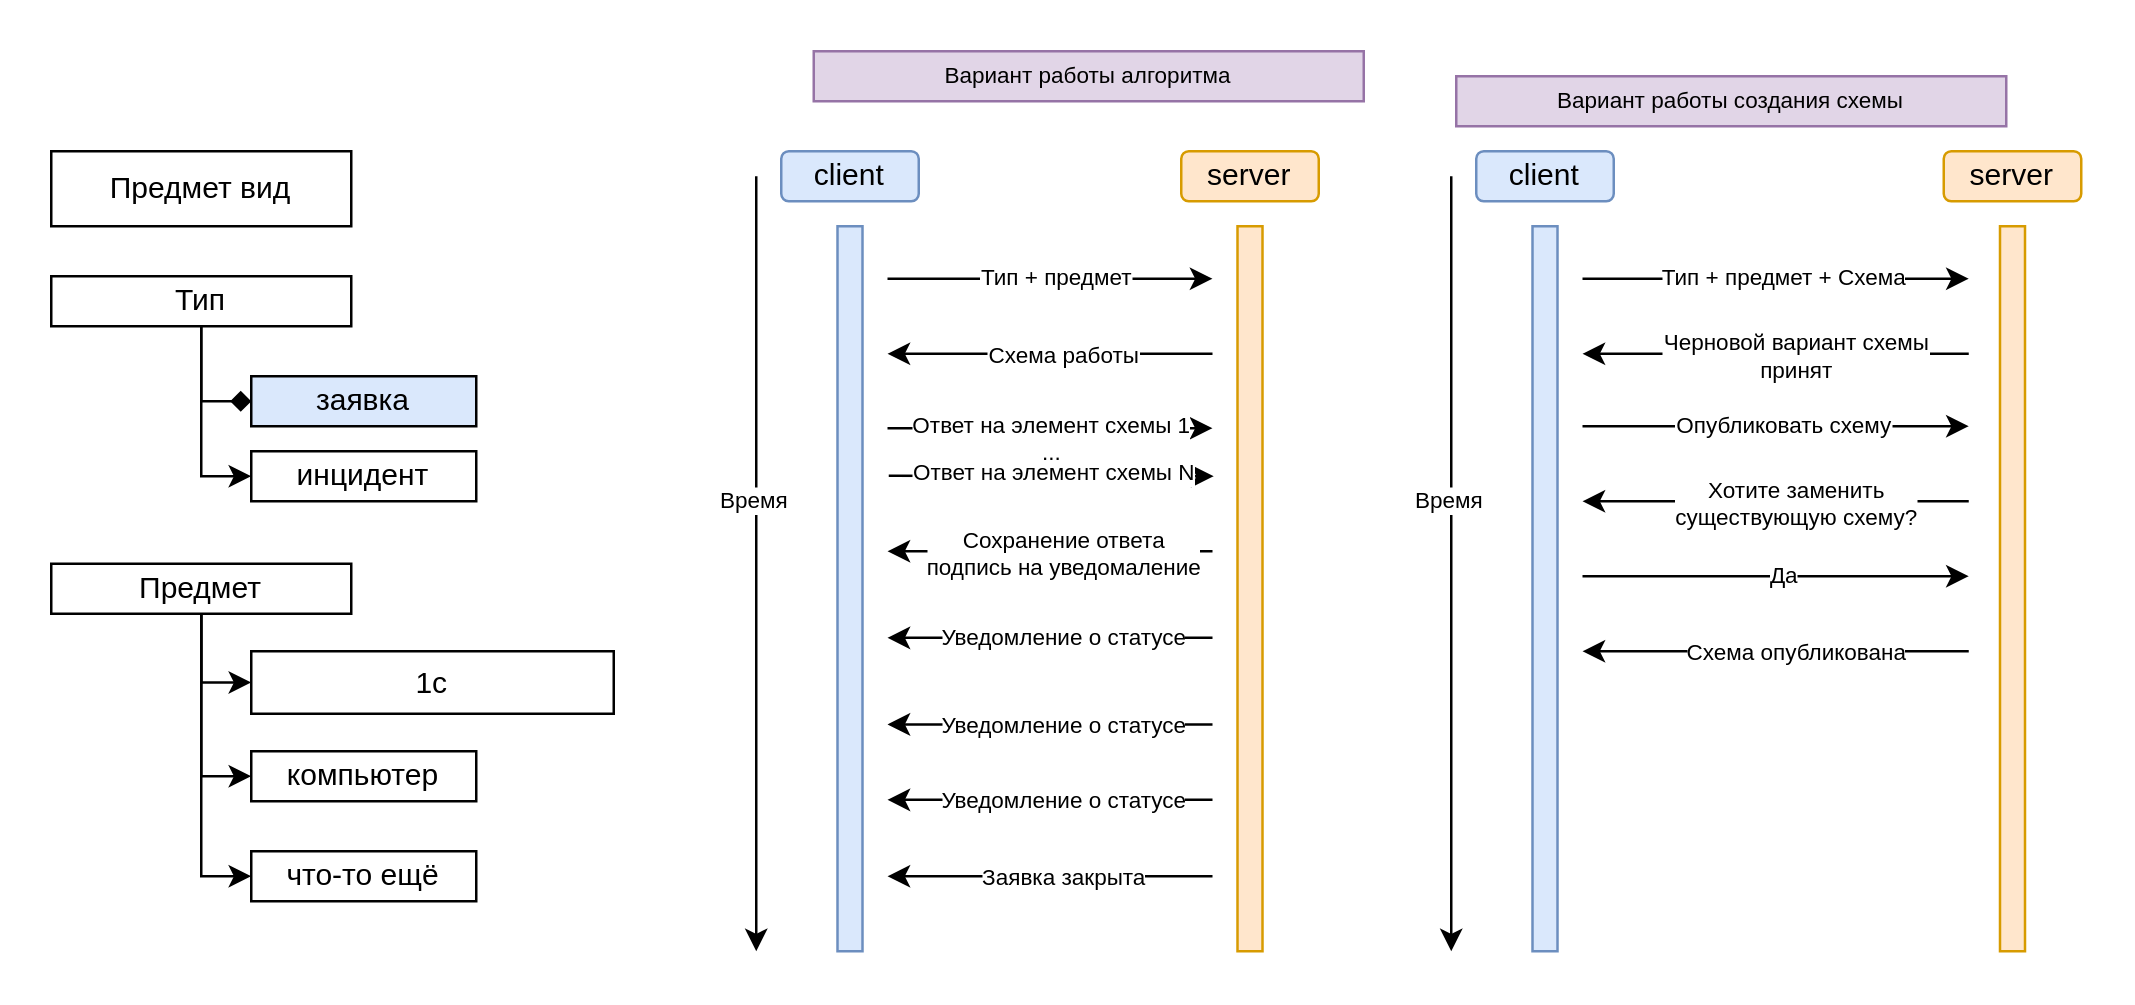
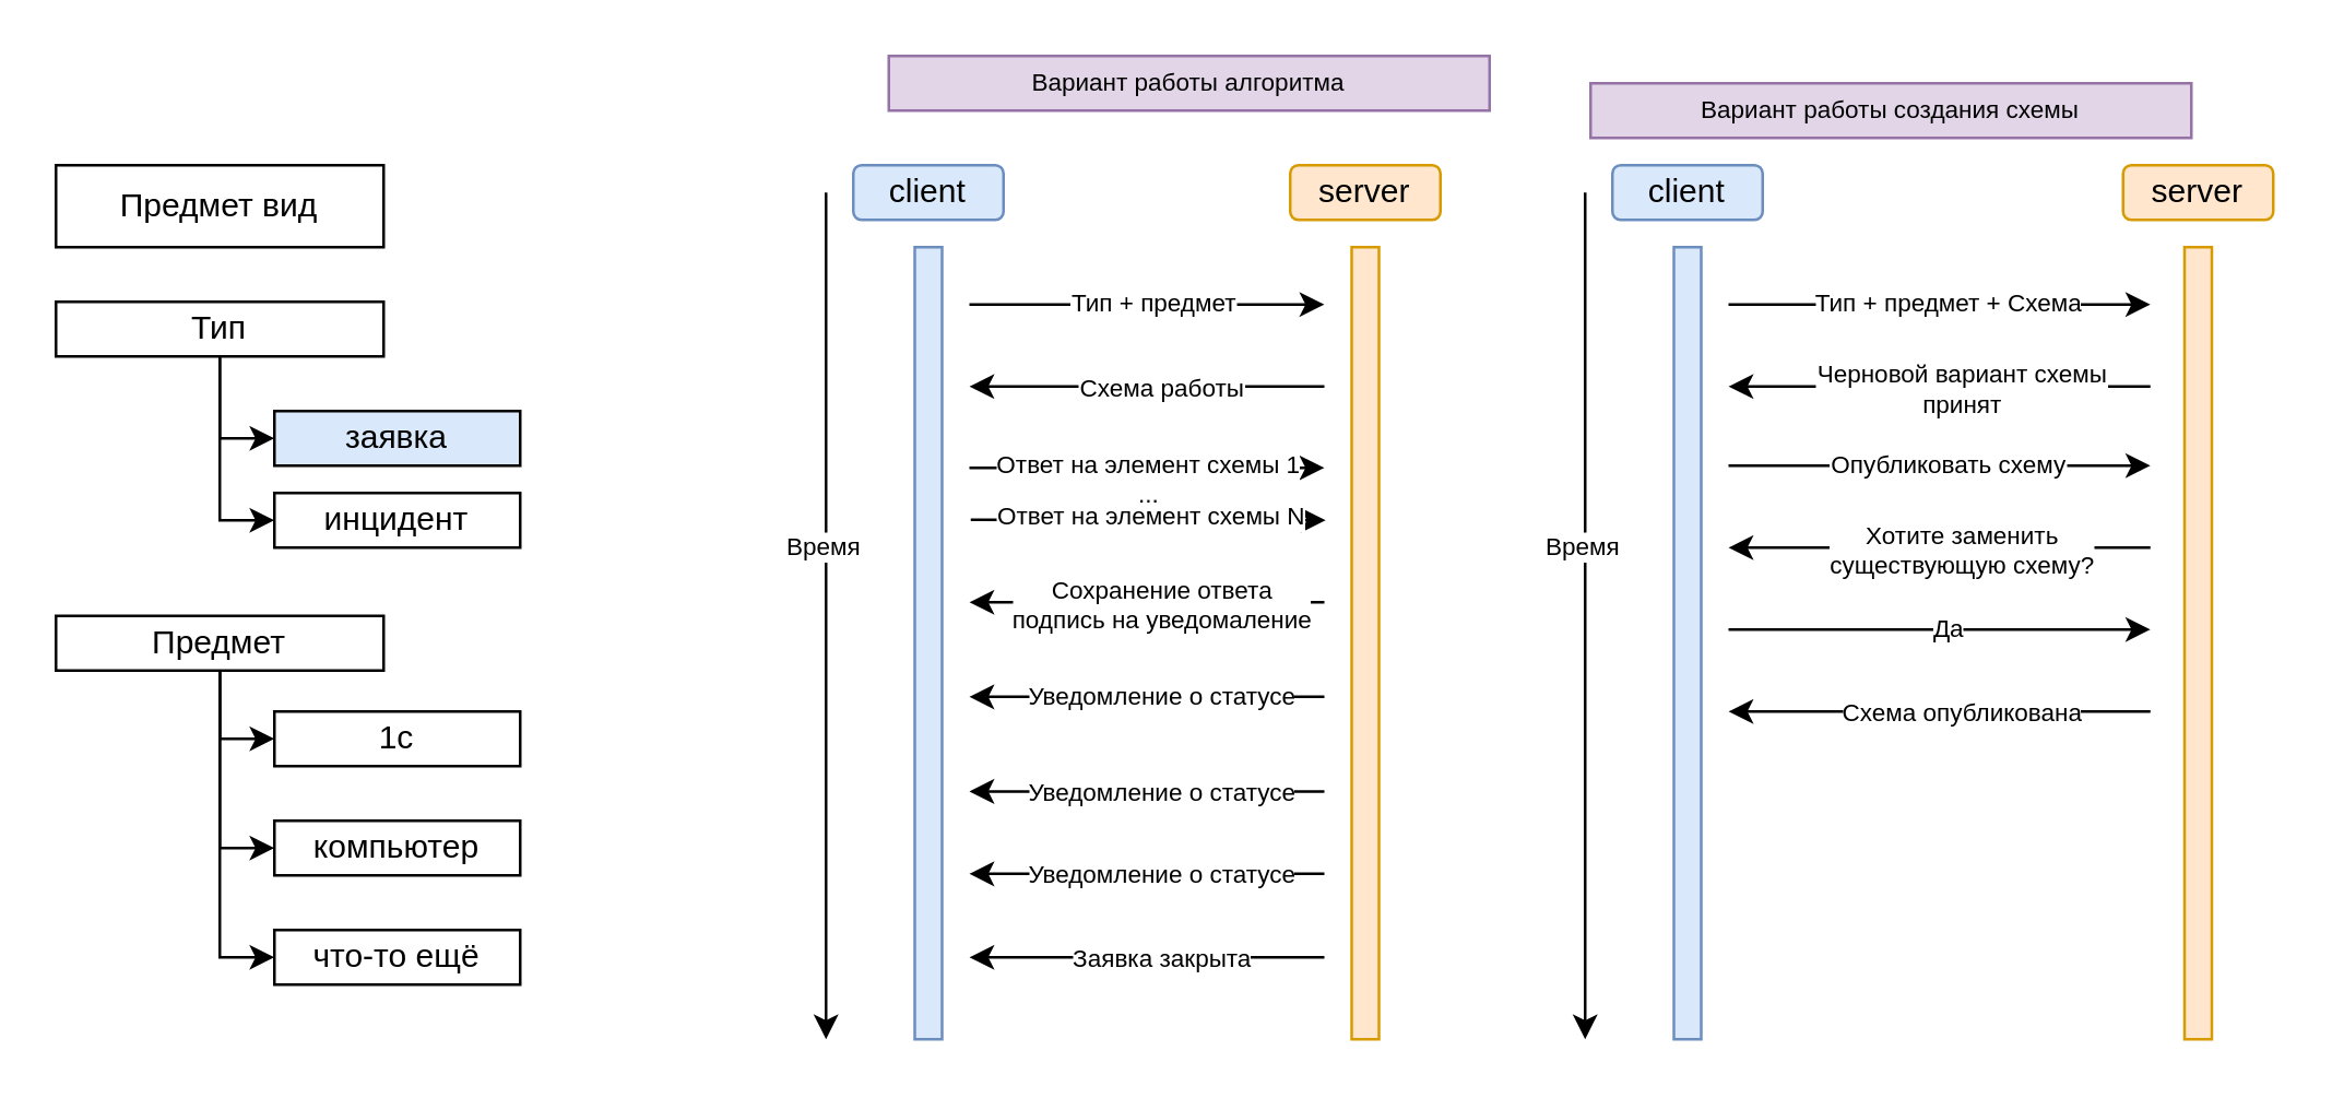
  <mxCell id="0" />
  <mxCell id="1" parent="0" />
  <mxCell id="2" value="" style="rounded=0;whiteSpace=wrap;html=1;fillColor=#ffe6cc;strokeColor=#d79b00;" vertex="1" parent="1"><mxGeometry x="494.5" y="90" width="10" height="290" as="geometry" /></mxCell>
  <mxCell id="3" value="" style="rounded=0;whiteSpace=wrap;html=1;fillColor=#dae8fc;strokeColor=#6c8ebf;" vertex="1" parent="1"><mxGeometry x="334.5" y="90" width="10" height="290" as="geometry" /></mxCell>
  <mxCell id="4" value="client" style="rounded=1;whiteSpace=wrap;html=1;fillColor=#dae8fc;strokeColor=#6c8ebf;" vertex="1" parent="1"><mxGeometry x="312" y="60" width="55" height="20" as="geometry" /></mxCell>
  <mxCell id="5" value="server" style="rounded=1;whiteSpace=wrap;html=1;fillColor=#ffe6cc;strokeColor=#d79b00;" vertex="1" parent="1"><mxGeometry x="472" y="60" width="55" height="20" as="geometry" /></mxCell>
  <mxCell id="6" value="Предмет вид" style="rounded=0;whiteSpace=wrap;html=1;" vertex="1" parent="1"><mxGeometry x="20" y="60" width="120" height="30" as="geometry" /></mxCell>
- <mxCell id="7" style="edgeStyle=orthogonalEdgeStyle;rounded=0;orthogonalLoop=1;jettySize=auto;html=1;entryX=0;entryY=0.5;entryDx=0;entryDy=0;endArrow=diamond;" edge="1" parent="1" source="9" target="10"><mxGeometry relative="1" as="geometry" /></mxCell>
+ <mxCell id="7" style="edgeStyle=orthogonalEdgeStyle;rounded=0;orthogonalLoop=1;jettySize=auto;html=1;entryX=0;entryY=0.5;entryDx=0;entryDy=0;" edge="1" parent="1" source="9" target="10"><mxGeometry relative="1" as="geometry" /></mxCell>
  <mxCell id="8" style="edgeStyle=orthogonalEdgeStyle;rounded=0;orthogonalLoop=1;jettySize=auto;html=1;entryX=0;entryY=0.5;entryDx=0;entryDy=0;" edge="1" parent="1" source="9" target="11"><mxGeometry relative="1" as="geometry" /></mxCell>
  <mxCell id="9" value="Тип" style="rounded=0;whiteSpace=wrap;html=1;" vertex="1" parent="1"><mxGeometry x="20" y="110" width="120" height="20" as="geometry" /></mxCell>
  <mxCell id="10" value="заявка" style="rounded=0;whiteSpace=wrap;html=1;fillColor=#dae8fc;" vertex="1" parent="1"><mxGeometry x="100" y="150" width="90" height="20" as="geometry" /></mxCell>
  <mxCell id="11" value="инцидент" style="rounded=0;whiteSpace=wrap;html=1;" vertex="1" parent="1"><mxGeometry x="100" y="180" width="90" height="20" as="geometry" /></mxCell>
  <mxCell id="12" style="edgeStyle=orthogonalEdgeStyle;rounded=0;orthogonalLoop=1;jettySize=auto;html=1;entryX=0;entryY=0.5;entryDx=0;entryDy=0;" edge="1" parent="1" source="15" target="16"><mxGeometry relative="1" as="geometry" /></mxCell>
  <mxCell id="13" style="edgeStyle=orthogonalEdgeStyle;rounded=0;orthogonalLoop=1;jettySize=auto;html=1;entryX=0;entryY=0.5;entryDx=0;entryDy=0;" edge="1" parent="1" source="15" target="17"><mxGeometry relative="1" as="geometry" /></mxCell>
  <mxCell id="14" style="edgeStyle=orthogonalEdgeStyle;rounded=0;orthogonalLoop=1;jettySize=auto;html=1;entryX=0;entryY=0.5;entryDx=0;entryDy=0;" edge="1" parent="1" source="15" target="18"><mxGeometry relative="1" as="geometry" /></mxCell>
  <mxCell id="15" value="Предмет" style="rounded=0;whiteSpace=wrap;html=1;" vertex="1" parent="1"><mxGeometry x="20" y="225" width="120" height="20" as="geometry" /></mxCell>
- <mxCell id="16" value="1с" style="rounded=0;whiteSpace=wrap;html=1;" vertex="1" parent="1"><mxGeometry x="100" y="260" width="145" height="25" as="geometry" /></mxCell>
+ <mxCell id="16" value="1с" style="rounded=0;whiteSpace=wrap;html=1;" vertex="1" parent="1"><mxGeometry x="100" y="260" width="90" height="20" as="geometry" /></mxCell>
  <mxCell id="17" value="компьютер" style="rounded=0;whiteSpace=wrap;html=1;" vertex="1" parent="1"><mxGeometry x="100" y="300" width="90" height="20" as="geometry" /></mxCell>
  <mxCell id="18" value="что-то ещё" style="rounded=0;whiteSpace=wrap;html=1;" vertex="1" parent="1"><mxGeometry x="100" y="340" width="90" height="20" as="geometry" /></mxCell>
  <mxCell id="19" value="" style="endArrow=classic;html=1;rounded=0;" edge="1" parent="1"><mxGeometry width="50" height="50" relative="1" as="geometry"><mxPoint x="354.5" y="111" as="sourcePoint" /><mxPoint x="484.5" y="111" as="targetPoint" /></mxGeometry></mxCell>
  <mxCell id="20" value="Тип + предмет" style="edgeLabel;html=1;align=center;verticalAlign=middle;resizable=0;points=[];fontSize=9;" vertex="1" connectable="0" parent="19"><mxGeometry x="0.037" y="1" relative="1" as="geometry"><mxPoint as="offset" /></mxGeometry></mxCell>
  <mxCell id="21" value="" style="endArrow=classic;html=1;rounded=0;" edge="1" parent="1"><mxGeometry width="50" height="50" relative="1" as="geometry"><mxPoint x="484.5" y="141" as="sourcePoint" /><mxPoint x="354.5" y="141" as="targetPoint" /></mxGeometry></mxCell>
  <mxCell id="22" value="Схема работы" style="edgeLabel;html=1;align=center;verticalAlign=middle;resizable=0;points=[];fontSize=9;" vertex="1" connectable="0" parent="21"><mxGeometry x="-0.142" relative="1" as="geometry"><mxPoint x="-4" as="offset" /></mxGeometry></mxCell>
  <mxCell id="23" value="" style="endArrow=classic;html=1;rounded=0;" edge="1" parent="1"><mxGeometry width="50" height="50" relative="1" as="geometry"><mxPoint x="354.5" y="170.8" as="sourcePoint" /><mxPoint x="484.5" y="170.8" as="targetPoint" /></mxGeometry></mxCell>
  <mxCell id="24" value="Ответ на элемент схемы 1" style="edgeLabel;html=1;align=center;verticalAlign=middle;resizable=0;points=[];fontSize=9;" vertex="1" connectable="0" parent="23"><mxGeometry x="0.037" y="1" relative="1" as="geometry"><mxPoint x="-2" as="offset" /></mxGeometry></mxCell>
  <mxCell id="25" value="" style="endArrow=classic;html=1;rounded=0;" edge="1" parent="1"><mxGeometry width="50" height="50" relative="1" as="geometry"><mxPoint x="484.5" y="220" as="sourcePoint" /><mxPoint x="354.5" y="220" as="targetPoint" /></mxGeometry></mxCell>
  <mxCell id="26" value="&lt;font style=&quot;font-size: 9px;&quot;&gt;Сохранение ответа&lt;br style=&quot;font-size: 9px;&quot;&gt;подпись на уведомаление&lt;/font&gt;" style="edgeLabel;html=1;align=center;verticalAlign=middle;resizable=0;points=[];fontSize=9;" vertex="1" connectable="0" parent="25"><mxGeometry x="-0.142" relative="1" as="geometry"><mxPoint x="-4" as="offset" /></mxGeometry></mxCell>
  <mxCell id="27" value="" style="endArrow=classic;html=1;rounded=0;" edge="1" parent="1"><mxGeometry width="50" height="50" relative="1" as="geometry"><mxPoint x="484.5" y="254.64" as="sourcePoint" /><mxPoint x="354.5" y="254.64" as="targetPoint" /></mxGeometry></mxCell>
  <mxCell id="28" value="&lt;span style=&quot;font-size: 9px;&quot;&gt;Уведомление о статусе&lt;/span&gt;" style="edgeLabel;html=1;align=center;verticalAlign=middle;resizable=0;points=[];fontSize=9;" vertex="1" connectable="0" parent="27"><mxGeometry x="-0.142" relative="1" as="geometry"><mxPoint x="-4" as="offset" /></mxGeometry></mxCell>
  <mxCell id="29" value="" style="endArrow=classic;html=1;rounded=0;" edge="1" parent="1"><mxGeometry width="50" height="50" relative="1" as="geometry"><mxPoint x="484.5" y="289.25" as="sourcePoint" /><mxPoint x="354.5" y="289.25" as="targetPoint" /></mxGeometry></mxCell>
  <mxCell id="30" value="&lt;span style=&quot;font-size: 9px;&quot;&gt;Уведомление о статусе&lt;/span&gt;" style="edgeLabel;html=1;align=center;verticalAlign=middle;resizable=0;points=[];fontSize=9;" vertex="1" connectable="0" parent="29"><mxGeometry x="-0.142" relative="1" as="geometry"><mxPoint x="-4" as="offset" /></mxGeometry></mxCell>
  <mxCell id="31" value="" style="endArrow=classic;html=1;rounded=0;" edge="1" parent="1"><mxGeometry width="50" height="50" relative="1" as="geometry"><mxPoint x="484.5" y="319.44" as="sourcePoint" /><mxPoint x="354.5" y="319.44" as="targetPoint" /></mxGeometry></mxCell>
  <mxCell id="32" value="&lt;span style=&quot;font-size: 9px;&quot;&gt;Уведомление о статусе&lt;/span&gt;" style="edgeLabel;html=1;align=center;verticalAlign=middle;resizable=0;points=[];fontSize=9;" vertex="1" connectable="0" parent="31"><mxGeometry x="-0.142" relative="1" as="geometry"><mxPoint x="-4" as="offset" /></mxGeometry></mxCell>
  <mxCell id="33" value="" style="endArrow=classic;html=1;rounded=0;" edge="1" parent="1"><mxGeometry width="50" height="50" relative="1" as="geometry"><mxPoint x="484.5" y="350" as="sourcePoint" /><mxPoint x="354.5" y="350" as="targetPoint" /></mxGeometry></mxCell>
  <mxCell id="34" value="&lt;span style=&quot;font-size: 9px;&quot;&gt;Заявка закрыта&lt;/span&gt;" style="edgeLabel;html=1;align=center;verticalAlign=middle;resizable=0;points=[];fontSize=9;" vertex="1" connectable="0" parent="33"><mxGeometry x="-0.142" relative="1" as="geometry"><mxPoint x="-4" as="offset" /></mxGeometry></mxCell>
  <mxCell id="35" value="" style="endArrow=classic;html=1;rounded=0;fontSize=9;" edge="1" parent="1"><mxGeometry width="50" height="50" relative="1" as="geometry"><mxPoint x="302" y="70" as="sourcePoint" /><mxPoint x="302" y="380" as="targetPoint" /></mxGeometry></mxCell>
  <mxCell id="36" value="Время" style="edgeLabel;html=1;align=center;verticalAlign=middle;resizable=0;points=[];fontSize=9;" vertex="1" connectable="0" parent="35"><mxGeometry x="-0.168" y="-2" relative="1" as="geometry"><mxPoint as="offset" /></mxGeometry></mxCell>
  <mxCell id="37" value="" style="rounded=0;whiteSpace=wrap;html=1;fillColor=#ffe6cc;strokeColor=#d79b00;" vertex="1" parent="1"><mxGeometry x="799.5" y="90" width="10" height="290" as="geometry" /></mxCell>
  <mxCell id="38" value="" style="rounded=0;whiteSpace=wrap;html=1;fillColor=#dae8fc;strokeColor=#6c8ebf;" vertex="1" parent="1"><mxGeometry x="612.5" y="90" width="10" height="290" as="geometry" /></mxCell>
  <mxCell id="39" value="client" style="rounded=1;whiteSpace=wrap;html=1;fillColor=#dae8fc;strokeColor=#6c8ebf;" vertex="1" parent="1"><mxGeometry x="590" y="60" width="55" height="20" as="geometry" /></mxCell>
  <mxCell id="40" value="server" style="rounded=1;whiteSpace=wrap;html=1;fillColor=#ffe6cc;strokeColor=#d79b00;" vertex="1" parent="1"><mxGeometry x="777" y="60" width="55" height="20" as="geometry" /></mxCell>
  <mxCell id="41" value="" style="endArrow=classic;html=1;rounded=0;" edge="1" parent="1"><mxGeometry width="50" height="50" relative="1" as="geometry"><mxPoint x="632.5" y="111" as="sourcePoint" /><mxPoint x="787" y="111" as="targetPoint" /></mxGeometry></mxCell>
  <mxCell id="42" value="Тип + предмет + Схема" style="edgeLabel;html=1;align=center;verticalAlign=middle;resizable=0;points=[];fontSize=9;" vertex="1" connectable="0" parent="41"><mxGeometry x="0.037" y="1" relative="1" as="geometry"><mxPoint as="offset" /></mxGeometry></mxCell>
  <mxCell id="43" value="" style="endArrow=classic;html=1;rounded=0;" edge="1" parent="1"><mxGeometry width="50" height="50" relative="1" as="geometry"><mxPoint x="787" y="141" as="sourcePoint" /><mxPoint x="632.5" y="141" as="targetPoint" /></mxGeometry></mxCell>
  <mxCell id="44" value="Черновой вариант схемы&lt;br&gt;принят" style="edgeLabel;html=1;align=center;verticalAlign=middle;resizable=0;points=[];fontSize=9;" vertex="1" connectable="0" parent="43"><mxGeometry x="-0.142" relative="1" as="geometry"><mxPoint x="-4" as="offset" /></mxGeometry></mxCell>
  <mxCell id="45" value="" style="endArrow=classic;html=1;rounded=0;fontSize=9;" edge="1" parent="1"><mxGeometry width="50" height="50" relative="1" as="geometry"><mxPoint x="580" y="70" as="sourcePoint" /><mxPoint x="580" y="380" as="targetPoint" /></mxGeometry></mxCell>
  <mxCell id="46" value="Время" style="edgeLabel;html=1;align=center;verticalAlign=middle;resizable=0;points=[];fontSize=9;" vertex="1" connectable="0" parent="45"><mxGeometry x="-0.168" y="-2" relative="1" as="geometry"><mxPoint as="offset" /></mxGeometry></mxCell>
  <mxCell id="47" value="Вариант работы алгоритма" style="rounded=0;whiteSpace=wrap;html=1;fontSize=9;fillColor=#e1d5e7;strokeColor=#9673a6;" vertex="1" parent="1"><mxGeometry x="325" y="20" width="220" height="20" as="geometry" /></mxCell>
  <mxCell id="48" value="" style="endArrow=classic;html=1;rounded=0;" edge="1" parent="1"><mxGeometry width="50" height="50" relative="1" as="geometry"><mxPoint x="355" y="189.8" as="sourcePoint" /><mxPoint x="485" y="190" as="targetPoint" /></mxGeometry></mxCell>
  <mxCell id="49" value="Ответ на элемент схемы N" style="edgeLabel;html=1;align=center;verticalAlign=middle;resizable=0;points=[];fontSize=9;" vertex="1" connectable="0" parent="48"><mxGeometry x="0.037" y="1" relative="1" as="geometry"><mxPoint x="-2" as="offset" /></mxGeometry></mxCell>
  <mxCell id="50" value="..." style="edgeLabel;html=1;align=center;verticalAlign=middle;resizable=0;points=[];fontSize=9;" vertex="1" connectable="0" parent="1"><mxGeometry x="419.999" y="180" as="geometry" /></mxCell>
  <mxCell id="51" value="Вариант работы создания схемы" style="rounded=0;whiteSpace=wrap;html=1;fontSize=9;fillColor=#e1d5e7;strokeColor=#9673a6;" vertex="1" parent="1"><mxGeometry x="582" y="30" width="220" height="20" as="geometry" /></mxCell>
  <mxCell id="52" value="" style="endArrow=classic;html=1;rounded=0;" edge="1" parent="1"><mxGeometry width="50" height="50" relative="1" as="geometry"><mxPoint x="632.5" y="170" as="sourcePoint" /><mxPoint x="787" y="170" as="targetPoint" /></mxGeometry></mxCell>
  <mxCell id="53" value="Опубликовать схему" style="edgeLabel;html=1;align=center;verticalAlign=middle;resizable=0;points=[];fontSize=9;" vertex="1" connectable="0" parent="52"><mxGeometry x="0.037" y="1" relative="1" as="geometry"><mxPoint as="offset" /></mxGeometry></mxCell>
  <mxCell id="54" value="" style="endArrow=classic;html=1;rounded=0;" edge="1" parent="1"><mxGeometry width="50" height="50" relative="1" as="geometry"><mxPoint x="787" y="200" as="sourcePoint" /><mxPoint x="632.5" y="200" as="targetPoint" /></mxGeometry></mxCell>
  <mxCell id="55" value="Хотите заменить&lt;br&gt;существующую схему?" style="edgeLabel;html=1;align=center;verticalAlign=middle;resizable=0;points=[];fontSize=9;" vertex="1" connectable="0" parent="54"><mxGeometry x="-0.142" relative="1" as="geometry"><mxPoint x="-4" as="offset" /></mxGeometry></mxCell>
  <mxCell id="56" value="" style="endArrow=classic;html=1;rounded=0;" edge="1" parent="1"><mxGeometry width="50" height="50" relative="1" as="geometry"><mxPoint x="632.5" y="230" as="sourcePoint" /><mxPoint x="787" y="230" as="targetPoint" /></mxGeometry></mxCell>
  <mxCell id="57" value="Да" style="edgeLabel;html=1;align=center;verticalAlign=middle;resizable=0;points=[];fontSize=9;" vertex="1" connectable="0" parent="56"><mxGeometry x="0.037" y="1" relative="1" as="geometry"><mxPoint as="offset" /></mxGeometry></mxCell>
  <mxCell id="58" value="" style="endArrow=classic;html=1;rounded=0;" edge="1" parent="1"><mxGeometry width="50" height="50" relative="1" as="geometry"><mxPoint x="787" y="260" as="sourcePoint" /><mxPoint x="632.5" y="260" as="targetPoint" /></mxGeometry></mxCell>
  <mxCell id="59" value="Схема опубликована" style="edgeLabel;html=1;align=center;verticalAlign=middle;resizable=0;points=[];fontSize=9;" vertex="1" connectable="0" parent="58"><mxGeometry x="-0.142" relative="1" as="geometry"><mxPoint x="-4" as="offset" /></mxGeometry></mxCell>
